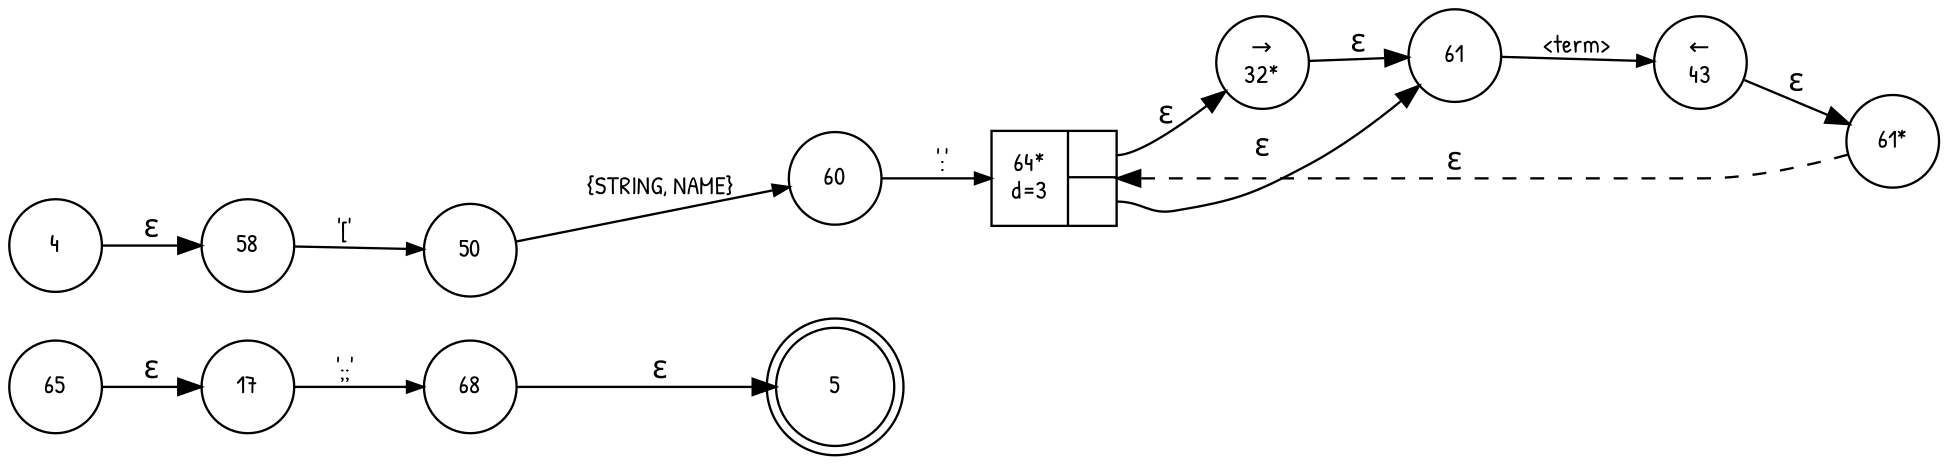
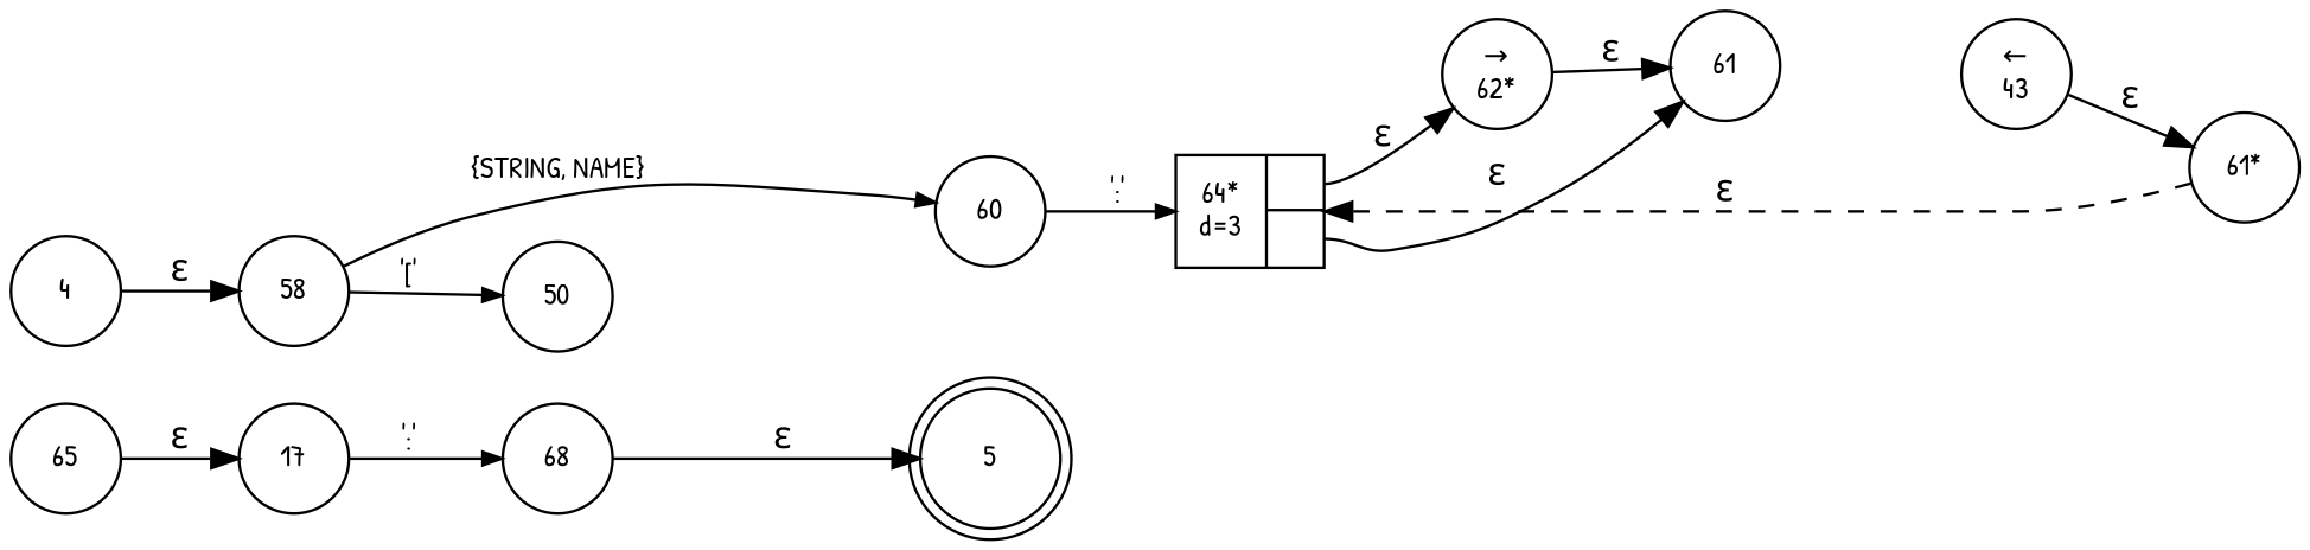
  digraph {
    fontname="Patrick Hand"
    rankdir=LR
    node [fixedsize=true fontname="Patrick Hand" fontsize=11 shape=circle peripheries=1]
    edge [fontname="Patrick Hand"]
    n1 [label=5 shape=doublecircle width=.6 peripheries=""]
    n2 [fixedsize=false label="{64*\nd=3|{<p0>|<p1>}}" shape=record]
-   n3 [label="&rarr;\n32*" width=.55]
+   n3 [label="&rarr;\n62*" width=.55]
    n4 [label=61 width=.55]
    n5 [label=65 width=.55]
    n6 [label=17 width=.55]
    n7 [label=68 width=.55]
    n8 [label="61*" width=.55]
    n9 [label=4 width=.55]
    n10 [label=58 width=.55]
    n11 [label=50 width=.55]
    n12 [label=60 width=.55]
    n13 [label="&larr;\n43" width=.55]
    n2 -> n3 [label="&epsilon;" tailport=p0]
    n2 -> n4 [label="&epsilon;" tailport=p1]
    n3 -> n4 [label="&epsilon;"]
-   n4 -> n13 [arrowhead=normal arrowsize=.7 fontsize=11 label="<term>"]
    n5 -> n6 [label="&epsilon;"]
-   n6 -> n7 [arrowhead=normal arrowsize=.7 fontsize=11 label="';;'"]
+   n6 -> n7 [arrowhead=normal arrowsize=.7 fontsize=11 label="':'"]
    n7 -> n1 [label="&epsilon;"]
    n8 -> n2 [label="&epsilon;" style=dashed]
    n9 -> n10 [label="&epsilon;"]
    n10 -> n11 [arrowhead=normal arrowsize=.7 fontsize=11 label="'['"]
-   n11 -> n12 [arrowhead=normal arrowsize=.7 fontsize=11 label="{STRING, NAME}"]
+   n10 -> n12 [arrowhead=normal arrowsize=.7 fontsize=11 label="{STRING, NAME}"]
    n12 -> n2 [arrowhead=normal arrowsize=.7 fontsize=11 label="':'"]
    n13 -> n8 [label="&epsilon;"]
  }
